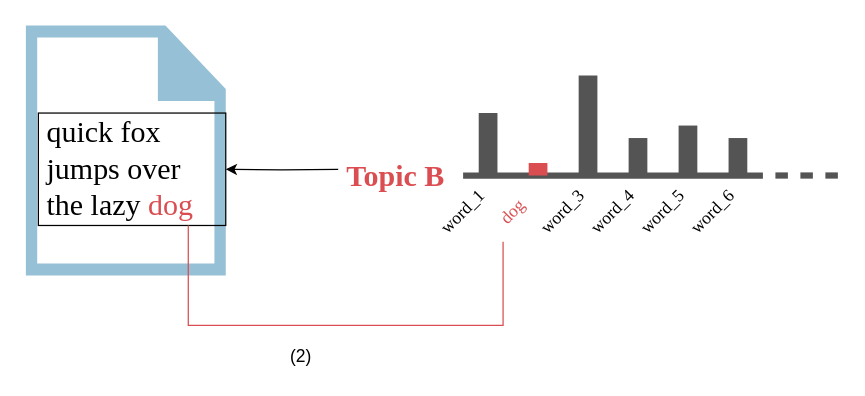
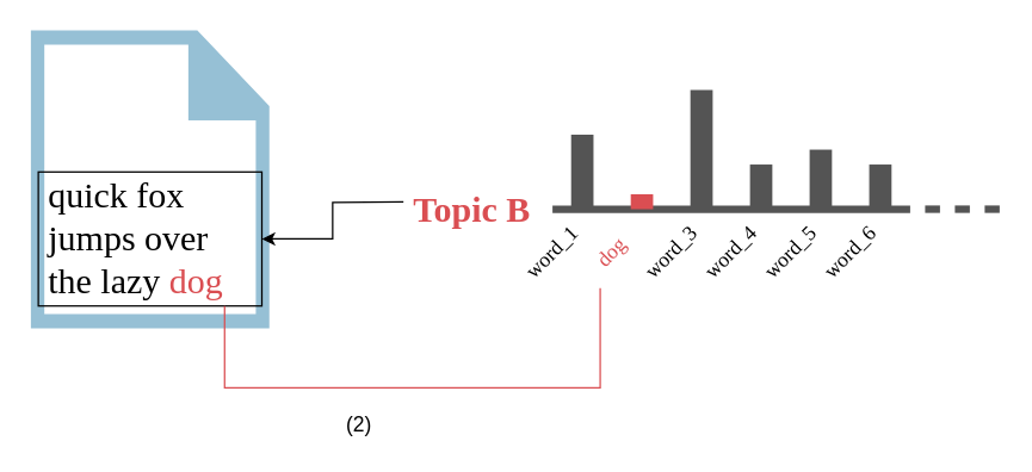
  <mxCell id="0" />
  <mxCell id="1" parent="0" />
  <mxCell id="2" value="" style="group" parent="1" vertex="1" connectable="0"><mxGeometry x="20" y="20" width="160" height="200" as="geometry" /></mxCell>
  <mxCell id="3" value="" style="pointerEvents=1;shadow=0;dashed=0;html=1;strokeColor=none;labelPosition=center;verticalLabelPosition=bottom;verticalAlign=top;outlineConnect=0;align=center;shape=mxgraph.office.concepts.document_blank;fontColor=#96C0D5;labelBorderColor=#96C0D5;fillColor=#96C0D5;" parent="2" vertex="1"><mxGeometry width="160" height="200" as="geometry" /></mxCell>
- <mxCell id="4" value="&lt;div style=&quot;font-size: 24px&quot; align=&quot;left&quot;&gt;quick fox &lt;br style=&quot;font-size: 24px&quot;&gt;&lt;/div&gt;&lt;div style=&quot;font-size: 24px&quot; align=&quot;left&quot;&gt;jumps over &lt;br style=&quot;font-size: 24px&quot;&gt;&lt;/div&gt;&lt;div style=&quot;font-size: 24px&quot; align=&quot;left&quot;&gt;the lazy &lt;font color=&quot;#DA4E52&quot;&gt;dog&lt;/font&gt;&lt;/div&gt;" style="text;html=1;align=left;verticalAlign=middle;resizable=0;points=[];autosize=1;fontSize=24;spacingLeft=5;fontFamily=Palatino Linotype;strokeColor=#000000;" parent="2" vertex="1"><mxGeometry x="10" y="70" width="150" height="90" as="geometry" /></mxCell>
+ <mxCell id="4" value="&lt;div style=&quot;font-size: 24px&quot; align=&quot;left&quot;&gt;quick fox &lt;br style=&quot;font-size: 24px&quot;&gt;&lt;/div&gt;&lt;div style=&quot;font-size: 24px&quot; align=&quot;left&quot;&gt;jumps over &lt;br style=&quot;font-size: 24px&quot;&gt;&lt;/div&gt;&lt;div style=&quot;font-size: 24px&quot; align=&quot;left&quot;&gt;the lazy &lt;font color=&quot;#DA4E52&quot;&gt;dog&lt;/font&gt;&lt;/div&gt;" style="text;html=1;align=left;verticalAlign=middle;resizable=0;points=[];autosize=1;fontSize=24;spacingLeft=5;fontFamily=Palatino Linotype;strokeColor=#000000;" parent="2" vertex="1"><mxGeometry x="5" y="95" width="150" height="90" as="geometry" /></mxCell>
  <mxCell id="5" style="edgeStyle=orthogonalEdgeStyle;rounded=0;orthogonalLoop=1;jettySize=auto;html=1;exitX=0;exitY=0.5;exitDx=0;exitDy=0;" edge="1" parent="1" target="4"><mxGeometry relative="1" as="geometry"><mxPoint x="270" y="135" as="sourcePoint" /></mxGeometry></mxCell>
  <mxCell id="6" value="" style="group;fontColor=#DA4E52;fontSize=24;" vertex="1" connectable="0" parent="1"><mxGeometry x="250" y="60" width="420" height="138.284" as="geometry" /></mxCell>
  <mxCell id="7" value="" style="endArrow=none;html=1;strokeWidth=5;strokeColor=#545454;" edge="1" parent="6"><mxGeometry width="50" height="50" relative="1" as="geometry"><mxPoint x="120" y="80" as="sourcePoint" /><mxPoint x="360" y="80" as="targetPoint" /></mxGeometry></mxCell>
  <mxCell id="8" value="" style="endArrow=none;html=1;strokeWidth=15;strokeColor=#545454;" edge="1" parent="6"><mxGeometry width="50" height="50" relative="1" as="geometry"><mxPoint x="140" y="80" as="sourcePoint" /><mxPoint x="140" y="30" as="targetPoint" /></mxGeometry></mxCell>
  <mxCell id="9" value="" style="endArrow=none;html=1;strokeWidth=15;fontColor=#DA4E52;strokeColor=#DA4E52;" edge="1" parent="6"><mxGeometry width="50" height="50" relative="1" as="geometry"><mxPoint x="180" y="80" as="sourcePoint" /><mxPoint x="180" y="70" as="targetPoint" /></mxGeometry></mxCell>
  <mxCell id="10" value="" style="endArrow=none;html=1;strokeWidth=15;strokeColor=#545454;" edge="1" parent="6"><mxGeometry width="50" height="50" relative="1" as="geometry"><mxPoint x="220" y="80" as="sourcePoint" /><mxPoint x="220" as="targetPoint" /></mxGeometry></mxCell>
  <mxCell id="11" value="" style="endArrow=none;html=1;strokeWidth=15;strokeColor=#545454;" edge="1" parent="6"><mxGeometry width="50" height="50" relative="1" as="geometry"><mxPoint x="260" y="80" as="sourcePoint" /><mxPoint x="260" y="50" as="targetPoint" /></mxGeometry></mxCell>
  <mxCell id="12" value="" style="endArrow=none;html=1;strokeWidth=15;strokeColor=#545454;" edge="1" parent="6"><mxGeometry width="50" height="50" relative="1" as="geometry"><mxPoint x="300" y="80" as="sourcePoint" /><mxPoint x="300" y="40" as="targetPoint" /></mxGeometry></mxCell>
  <mxCell id="13" value="" style="endArrow=none;html=1;strokeWidth=15;strokeColor=#545454;" edge="1" parent="6"><mxGeometry width="50" height="50" relative="1" as="geometry"><mxPoint x="340" y="80" as="sourcePoint" /><mxPoint x="340" y="50" as="targetPoint" /></mxGeometry></mxCell>
  <mxCell id="14" value="word_1" style="text;html=1;align=center;verticalAlign=middle;resizable=0;points=[];autosize=1;fontFamily=Palatino Linotype;rotation=315;fontSize=14;" vertex="1" parent="6"><mxGeometry x="90" y="100" width="60" height="20" as="geometry" /></mxCell>
  <mxCell id="15" value="&lt;font color=&quot;#DA4E52&quot;&gt;dog&lt;/font&gt;" style="text;html=1;align=center;verticalAlign=middle;resizable=0;points=[];autosize=1;fontFamily=Palatino Linotype;rotation=315;fontSize=14;" vertex="1" parent="6"><mxGeometry x="140" y="100" width="40" height="20" as="geometry" /></mxCell>
  <mxCell id="16" value="word_3" style="text;html=1;align=center;verticalAlign=middle;resizable=0;points=[];autosize=1;fontFamily=Palatino Linotype;rotation=315;fontSize=14;" vertex="1" parent="6"><mxGeometry x="170" y="100" width="60" height="20" as="geometry" /></mxCell>
  <mxCell id="17" value="word_4" style="text;html=1;align=center;verticalAlign=middle;resizable=0;points=[];autosize=1;fontFamily=Palatino Linotype;rotation=315;fontSize=14;" vertex="1" parent="6"><mxGeometry x="210" y="100" width="60" height="20" as="geometry" /></mxCell>
  <mxCell id="18" value="word_5" style="text;html=1;align=center;verticalAlign=middle;resizable=0;points=[];autosize=1;fontFamily=Palatino Linotype;rotation=315;fontSize=14;" vertex="1" parent="6"><mxGeometry x="250" y="100" width="60" height="20" as="geometry" /></mxCell>
  <mxCell id="19" value="word_6" style="text;html=1;align=center;verticalAlign=middle;resizable=0;points=[];autosize=1;fontFamily=Palatino Linotype;rotation=315;fontSize=14;" vertex="1" parent="6"><mxGeometry x="290" y="100" width="60" height="20" as="geometry" /></mxCell>
  <mxCell id="20" value="" style="endArrow=none;html=1;strokeWidth=5;strokeColor=#545454;" edge="1" parent="6"><mxGeometry width="50" height="50" relative="1" as="geometry"><mxPoint x="410" y="80" as="sourcePoint" /><mxPoint x="420" y="80" as="targetPoint" /></mxGeometry></mxCell>
  <mxCell id="21" value="" style="endArrow=none;html=1;strokeWidth=5;strokeColor=#545454;" edge="1" parent="6"><mxGeometry width="50" height="50" relative="1" as="geometry"><mxPoint x="390" y="80" as="sourcePoint" /><mxPoint x="400" y="80" as="targetPoint" /></mxGeometry></mxCell>
  <mxCell id="22" value="" style="endArrow=none;html=1;strokeWidth=5;strokeColor=#545454;" edge="1" parent="6"><mxGeometry width="50" height="50" relative="1" as="geometry"><mxPoint x="370" y="80" as="sourcePoint" /><mxPoint x="380" y="80" as="targetPoint" /></mxGeometry></mxCell>
  <mxCell id="23" value="&lt;font style=&quot;font-size: 24px&quot; color=&quot;#DA4E52&quot;&gt;&lt;b&gt;&lt;font style=&quot;font-size: 24px&quot;&gt;&lt;font style=&quot;font-size: 24px&quot;&gt;Topic B&lt;br&gt;&lt;/font&gt;&lt;/font&gt;&lt;/b&gt;&lt;/font&gt;" style="text;whiteSpace=wrap;html=1;fontSize=13;fontFamily=Palatino Linotype;" vertex="1" parent="6"><mxGeometry x="25" y="60" width="90" height="30" as="geometry" /></mxCell>
  <mxCell id="24" style="edgeStyle=orthogonalEdgeStyle;rounded=0;orthogonalLoop=1;jettySize=auto;html=1;fontSize=14;entryX=-0.048;entryY=1.03;entryDx=0;entryDy=0;entryPerimeter=0;fontColor=#DA4E52;strokeColor=#DA4E52;endArrow=none;" edge="1" parent="1" source="4" target="15"><mxGeometry relative="1" as="geometry"><mxPoint x="360" y="220" as="targetPoint" /><mxPoint x="150" y="230" as="sourcePoint" /><Array as="points"><mxPoint x="150" y="260" /><mxPoint x="402" y="260" /></Array></mxGeometry></mxCell>
  <mxCell id="25" value="&lt;div&gt;(2)&lt;/div&gt;" style="text;html=1;align=center;verticalAlign=middle;resizable=0;points=[];autosize=1;fontSize=14;" vertex="1" parent="1"><mxGeometry x="225" y="275" width="30" height="20" as="geometry" /></mxCell>
